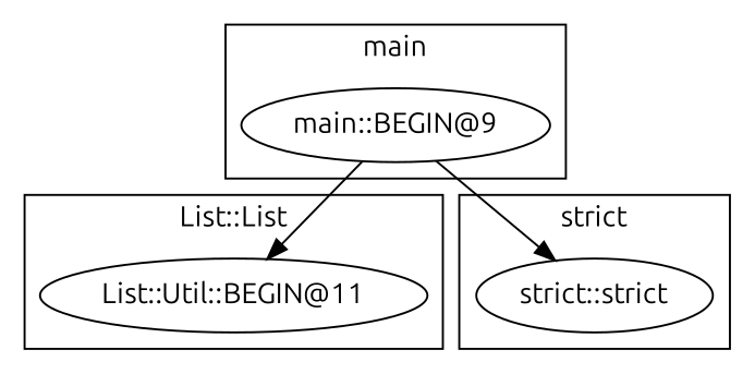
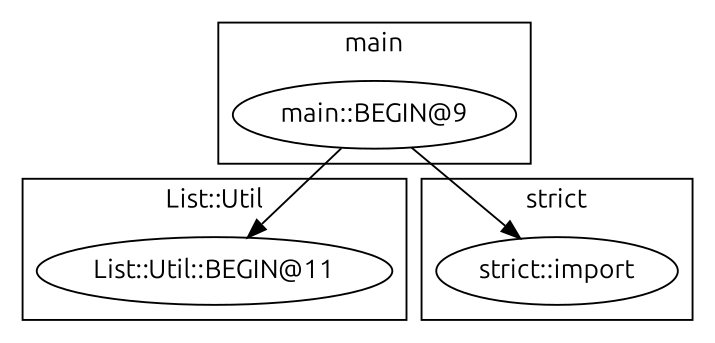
  digraph {
    fontname=Ubuntu
    node [fontname=Ubuntu]
    edge [fontname=Ubuntu]
    "List::Util::BEGIN@11"
    "main::BEGIN@9"
-   "strict::import" [label="strict::strict"]
+   "strict::import"
    subgraph cluster_1 {
-     label="List::List"
+     label="List::Util"
      "List::Util::BEGIN@11"
    }
    subgraph cluster_2 {
      label=main
      "main::BEGIN@9"
    }
    subgraph cluster_3 {
      label="strict"
      "strict::import"
    }
    "main::BEGIN@9" -> "List::Util::BEGIN@11"
    "main::BEGIN@9" -> "strict::import"
  }
